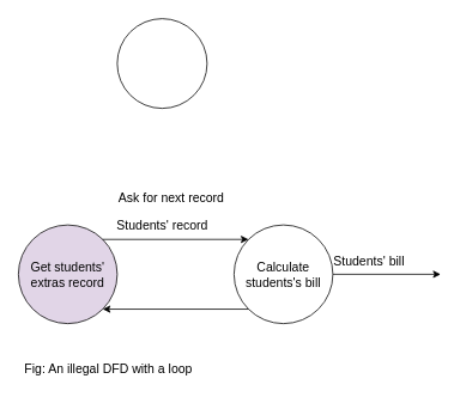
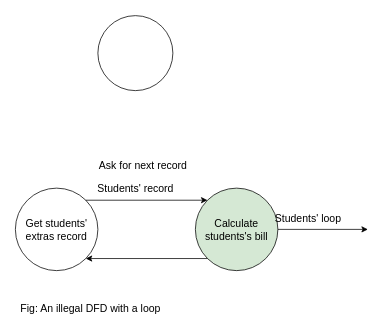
  <mxCell id="0" />
  <mxCell id="1" parent="0" />
  <mxCell id="2" value="" style="ellipse;whiteSpace=wrap;html=1;aspect=fixed;" vertex="1" parent="1"><mxGeometry x="130" y="20" width="100" height="100" as="geometry" /></mxCell>
- <mxCell id="3" value="&lt;font style=&quot;font-size: 14px;&quot;&gt;Get students' extras record&lt;/font&gt;" style="ellipse;whiteSpace=wrap;html=1;aspect=fixed;fillColor=#e1d5e7;" vertex="1" parent="1"><mxGeometry x="20" y="250" width="110" height="110" as="geometry" /></mxCell>
- <mxCell id="4" value="&lt;font style=&quot;font-size: 14px;&quot;&gt;Calculate students's bill&lt;/font&gt;" style="ellipse;whiteSpace=wrap;html=1;aspect=fixed;" vertex="1" parent="1"><mxGeometry x="260" y="250" width="110" height="110" as="geometry" /></mxCell>
+ <mxCell id="3" value="&lt;font style=&quot;font-size: 14px;&quot;&gt;Get students' extras record&lt;/font&gt;" style="ellipse;whiteSpace=wrap;html=1;aspect=fixed;" vertex="1" parent="1"><mxGeometry x="20" y="250" width="110" height="110" as="geometry" /></mxCell>
+ <mxCell id="4" value="&lt;font style=&quot;font-size: 14px;&quot;&gt;Calculate students's bill&lt;/font&gt;" style="ellipse;whiteSpace=wrap;html=1;aspect=fixed;fillColor=#d5e8d4;" vertex="1" parent="1"><mxGeometry x="260" y="250" width="110" height="110" as="geometry" /></mxCell>
  <mxCell id="5" value="" style="endArrow=classic;html=1;rounded=0;exitX=0;exitY=1;exitDx=0;exitDy=0;entryX=1;entryY=1;entryDx=0;entryDy=0;" edge="1" parent="1" source="4" target="3"><mxGeometry width="50" height="50" relative="1" as="geometry"><mxPoint x="70" y="390" as="sourcePoint" /><mxPoint x="120" y="340" as="targetPoint" /></mxGeometry></mxCell>
  <mxCell id="6" value="" style="endArrow=classic;html=1;rounded=0;entryX=0;entryY=0;entryDx=0;entryDy=0;exitX=1;exitY=0;exitDx=0;exitDy=0;" edge="1" parent="1" source="3" target="4"><mxGeometry width="50" height="50" relative="1" as="geometry"><mxPoint x="210" y="240" as="sourcePoint" /><mxPoint x="260" y="190" as="targetPoint" /></mxGeometry></mxCell>
  <mxCell id="7" value="&lt;font style=&quot;font-size: 14px;&quot;&gt;Students' record&lt;/font&gt;" style="text;html=1;align=center;verticalAlign=middle;resizable=0;points=[];autosize=1;strokeColor=none;fillColor=none;" vertex="1" parent="1"><mxGeometry x="125" y="240" width="110" height="20" as="geometry" /></mxCell>
  <mxCell id="8" value="&lt;font style=&quot;font-size: 14px;&quot;&gt;Ask for next record&lt;/font&gt;" style="text;html=1;align=center;verticalAlign=middle;resizable=0;points=[];autosize=1;strokeColor=none;fillColor=none;" vertex="1" parent="1"><mxGeometry x="130" y="210" width="120" height="20" as="geometry" /></mxCell>
  <mxCell id="9" value="" style="endArrow=classic;html=1;rounded=0;exitX=1;exitY=0.5;exitDx=0;exitDy=0;" edge="1" parent="1" source="4"><mxGeometry width="50" height="50" relative="1" as="geometry"><mxPoint x="210" y="220" as="sourcePoint" /><mxPoint x="490" y="305" as="targetPoint" /></mxGeometry></mxCell>
- <mxCell id="10" value="&lt;font style=&quot;font-size: 14px;&quot;&gt;Students' bill&lt;/font&gt;" style="text;html=1;align=center;verticalAlign=middle;resizable=0;points=[];autosize=1;strokeColor=none;fillColor=none;" vertex="1" parent="1"><mxGeometry x="365" y="280" width="90" height="20" as="geometry" /></mxCell>
+ <mxCell id="10" value="&lt;font style=&quot;font-size: 14px;&quot;&gt;Students' loop&lt;/font&gt;" style="text;html=1;align=center;verticalAlign=middle;resizable=0;points=[];autosize=1;strokeColor=none;fillColor=none;" vertex="1" parent="1"><mxGeometry x="365" y="280" width="90" height="20" as="geometry" /></mxCell>
  <mxCell id="11" value="&lt;span style=&quot;font-size: 14px;&quot;&gt;Fig: An illegal DFD with a loop&lt;/span&gt;" style="text;html=1;align=center;verticalAlign=middle;resizable=0;points=[];autosize=1;strokeColor=none;fillColor=none;" vertex="1" parent="1"><mxGeometry x="25" y="400" width="190" height="20" as="geometry" /></mxCell>
